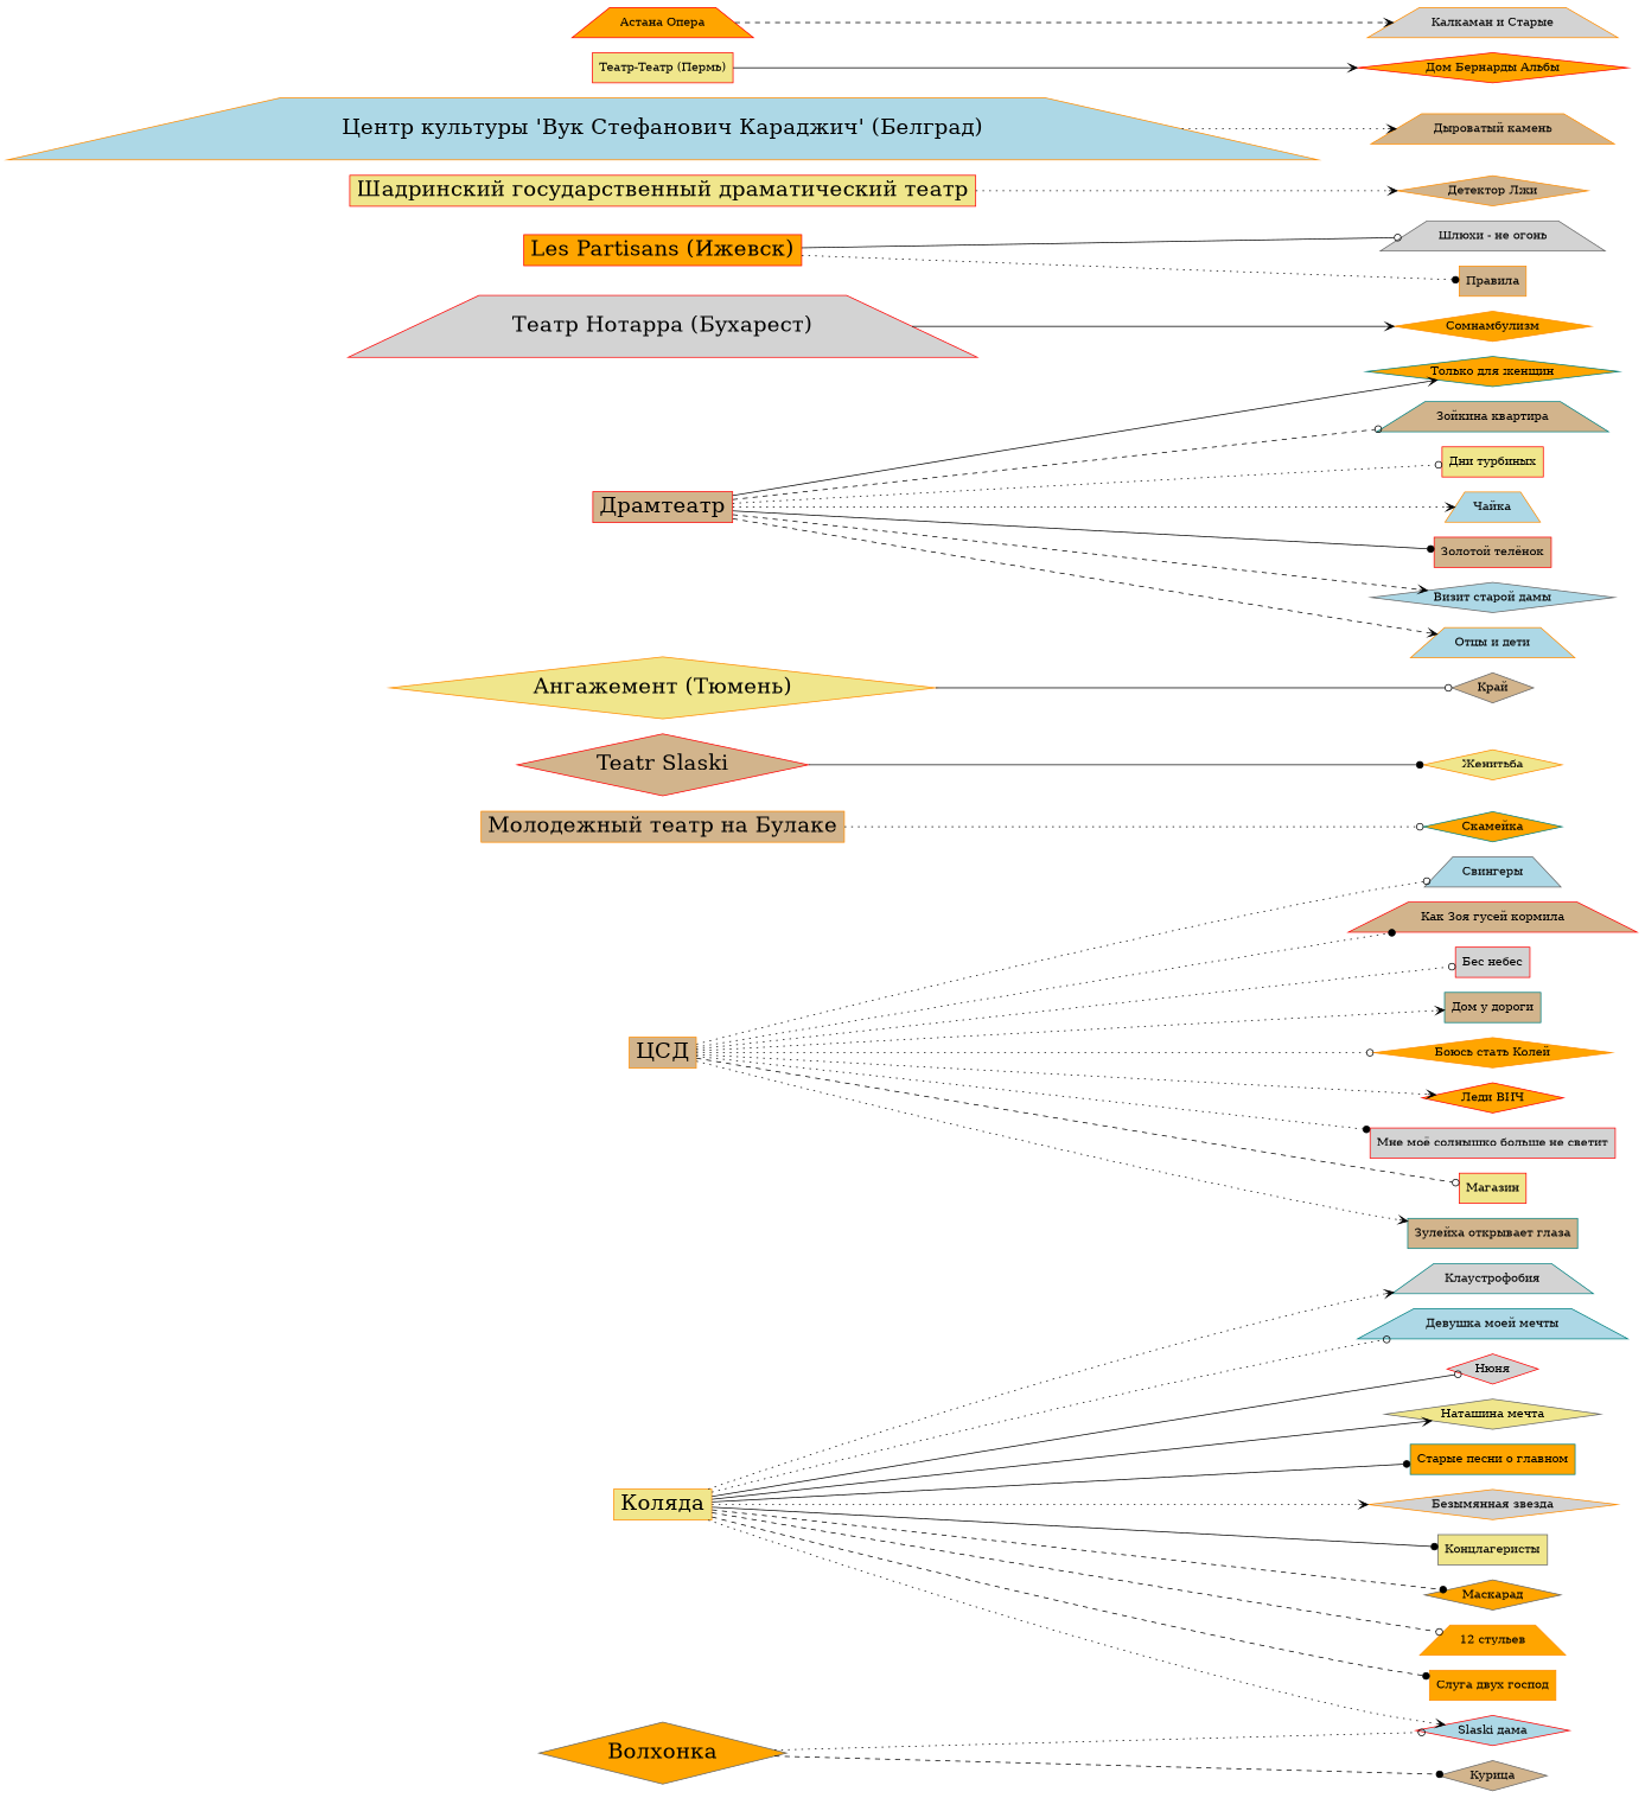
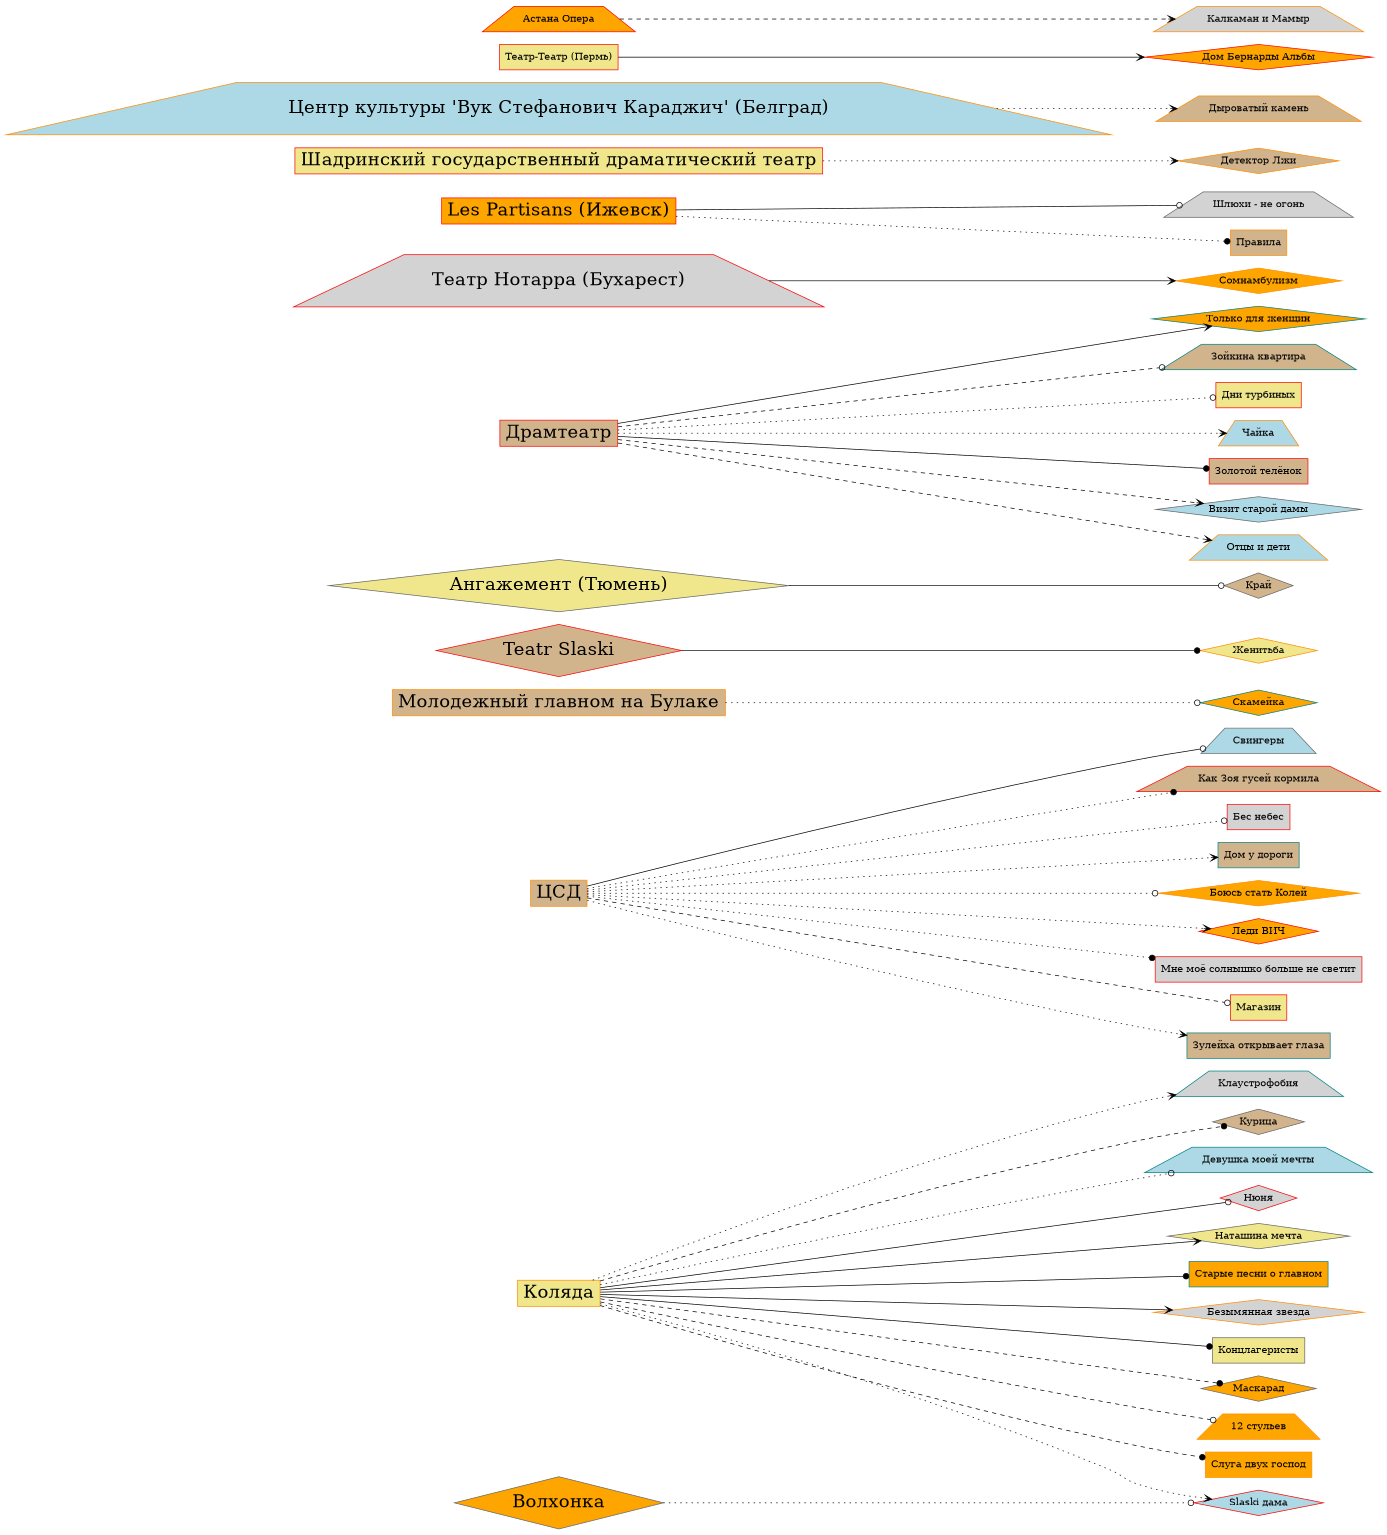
  digraph {
    rankdir=LR
    node [color=darkorange fillcolor=tan shape=diamond style=filled]
    edge [arrowhead=vee style=dotted]
    "Коляда" [fillcolor=khaki fontsize=26 shape=box]
    "Клаустрофобия" [color=teal fillcolor=lightgrey shape=trapezium]
    "Курица" [color=gray40]
    "Девушка моей мечты" [color=teal fillcolor=lightblue shape=trapezium]
    "Нюня" [color=red fillcolor=lightgrey]
    "Наташина мечта" [color=gray40 fillcolor=khaki]
    "Старые песни о главном" [color=teal fillcolor=orange shape=box]
    "Безымянная звезда" [fillcolor=lightgrey]
    "Концлагеристы" [color=gray40 fillcolor=khaki shape=box]
    n10 [color=red fillcolor=lightblue label="Slaski дама"]
    "Маскарад" [color=gray40 fillcolor=orange]
    "12 стульев" [fillcolor=orange shape=trapezium]
    "Слуга двух господ" [fillcolor=orange shape=box]
    "ЦСД" [fontsize=26 shape=box]
    "Свингеры" [color=gray40 fillcolor=lightblue shape=trapezium]
    "Как Зоя гусей кормила" [color=red shape=trapezium]
    "Бес небес" [color=red fillcolor=lightgrey shape=box]
    "Дом у дороги" [color=teal shape=box]
    "Боюсь стать Колей" [fillcolor=orange]
    "Леди ВИЧ" [color=red fillcolor=orange]
    "Мне моё солнышко больше не светит" [color=red fillcolor=lightgrey shape=box]
    "Магазин" [color=red fillcolor=khaki shape=box]
    "Зулейха открывает глаза" [color=teal shape=box]
-   "Молодежный театр на Булаке" [fontsize=26 shape=box]
+   "Молодежный театр на Булаке" [fontsize=26 shape=box label="Молодежный главном на Булаке"]
    "Скамейка" [color=teal fillcolor=orange]
    "Волхонка" [color=gray40 fillcolor=orange fontsize=26]
    "Teatr Slaski" [color=red fontsize=26]
    "Женитьба" [fillcolor=khaki]
-   "Ангажемент (Тюмень)" [fillcolor=khaki fontsize=26]
+   "Ангажемент (Тюмень)" [color=gray40 fillcolor=khaki fontsize=26]
    "Край" [color=gray40]
    "Драмтеатр" [color=red fontsize=26 shape=box]
    "Только для женщин" [color=teal fillcolor=orange]
    "Зойкина квартира" [color=teal shape=trapezium]
    "Дни турбиных" [color=red fillcolor=khaki shape=box]
    "Чайка" [fillcolor=lightblue shape=trapezium]
    "Золотой телёнок" [color=red shape=box]
    "Визит старой дамы" [color=gray40 fillcolor=lightblue]
    "Отцы и дети" [fillcolor=lightblue shape=trapezium]
    "Театр Нотарра (Бухарест)" [color=red fillcolor=lightgrey fontsize=26 shape=trapezium]
    "Сомнамбулизм" [fillcolor=orange]
    "Les Partisans (Ижевск)" [color=red fillcolor=orange fontsize=26 shape=box]
    "Шлюхи - не огонь" [color=gray40 fillcolor=lightgrey shape=trapezium]
    "Правила" [shape=box]
    "Шадринский государственный драматический театр" [color=red fillcolor=khaki fontsize=26 shape=box]
    "Детектор Лжи"
    "Центр культуры 'Вук Стефанович Караджич' (Белград)" [fillcolor=lightblue fontsize=26 shape=trapezium]
    "Дыроватый камень" [shape=trapezium]
    "Театр-Театр (Пермь)" [color=red fillcolor=khaki shape=box]
    "Дом Бернарды Альбы" [color=red fillcolor=orange]
    "Астана Опера" [color=red fillcolor=orange shape=trapezium]
-   "Калкаман и Мамыр" [fillcolor=lightgrey shape=trapezium label="Калкаман и Старые"]
+   "Калкаман и Мамыр" [fillcolor=lightgrey shape=trapezium]
    "Коляда" -> "Клаустрофобия"
-   "Волхонка" -> "Курица" [arrowhead=dot style=dashed]
+   "Коляда" -> "Курица" [arrowhead=dot style=dashed]
    "Коляда" -> "Девушка моей мечты" [arrowhead=odot]
    "Коляда" -> "Нюня" [arrowhead=odot style=solid]
    "Коляда" -> "Наташина мечта" [style=solid]
    "Коляда" -> "Старые песни о главном" [arrowhead=dot style=solid]
-   "Коляда" -> "Безымянная звезда"
+   "Коляда" -> "Безымянная звезда" [style=solid]
    "Коляда" -> "Концлагеристы" [arrowhead=dot style=solid]
    "Коляда" -> n10
    "Коляда" -> "Маскарад" [arrowhead=dot style=dashed]
    "Коляда" -> "12 стульев" [arrowhead=odot style=dashed]
    "Коляда" -> "Слуга двух господ" [arrowhead=dot style=dashed]
-   "ЦСД" -> "Свингеры" [arrowhead=odot]
+   "ЦСД" -> "Свингеры" [arrowhead=odot style=solid]
    "ЦСД" -> "Как Зоя гусей кормила" [arrowhead=dot]
    "ЦСД" -> "Бес небес" [arrowhead=odot]
    "ЦСД" -> "Дом у дороги"
    "ЦСД" -> "Боюсь стать Колей" [arrowhead=odot]
    "ЦСД" -> "Леди ВИЧ"
    "ЦСД" -> "Мне моё солнышко больше не светит" [arrowhead=dot]
    "ЦСД" -> "Магазин" [arrowhead=odot style=dashed]
    "ЦСД" -> "Зулейха открывает глаза"
    "Молодежный театр на Булаке" -> "Скамейка" [arrowhead=odot]
    "Волхонка" -> n10 [arrowhead=odot]
    "Teatr Slaski" -> "Женитьба" [arrowhead=dot style=solid]
    "Ангажемент (Тюмень)" -> "Край" [arrowhead=odot style=solid]
    "Драмтеатр" -> "Только для женщин" [style=solid]
    "Драмтеатр" -> "Зойкина квартира" [arrowhead=odot style=dashed]
    "Драмтеатр" -> "Дни турбиных" [arrowhead=odot]
    "Драмтеатр" -> "Чайка"
    "Драмтеатр" -> "Золотой телёнок" [arrowhead=dot style=solid]
    "Драмтеатр" -> "Визит старой дамы" [style=dashed]
    "Драмтеатр" -> "Отцы и дети" [style=dashed]
    "Театр Нотарра (Бухарест)" -> "Сомнамбулизм" [style=solid]
    "Les Partisans (Ижевск)" -> "Шлюхи - не огонь" [arrowhead=odot style=solid]
    "Les Partisans (Ижевск)" -> "Правила" [arrowhead=dot]
    "Шадринский государственный драматический театр" -> "Детектор Лжи"
    "Центр культуры 'Вук Стефанович Караджич' (Белград)" -> "Дыроватый камень"
    "Театр-Театр (Пермь)" -> "Дом Бернарды Альбы" [style=solid]
    "Астана Опера" -> "Калкаман и Мамыр" [style=dashed]
  }
